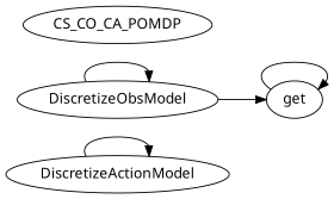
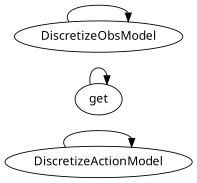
  digraph {
    fontname="Noto Sans"
    rankdir=LR
    node [fontname="Noto Sans"]
    edge [fontname="Noto Sans"]
    DiscretizeActionModel
    get
    DiscretizeObsModel
-   CS_CO_CA_POMDP
    DiscretizeActionModel -> DiscretizeActionModel
    get -> get
-   DiscretizeObsModel -> get
    DiscretizeObsModel -> DiscretizeObsModel
  }
